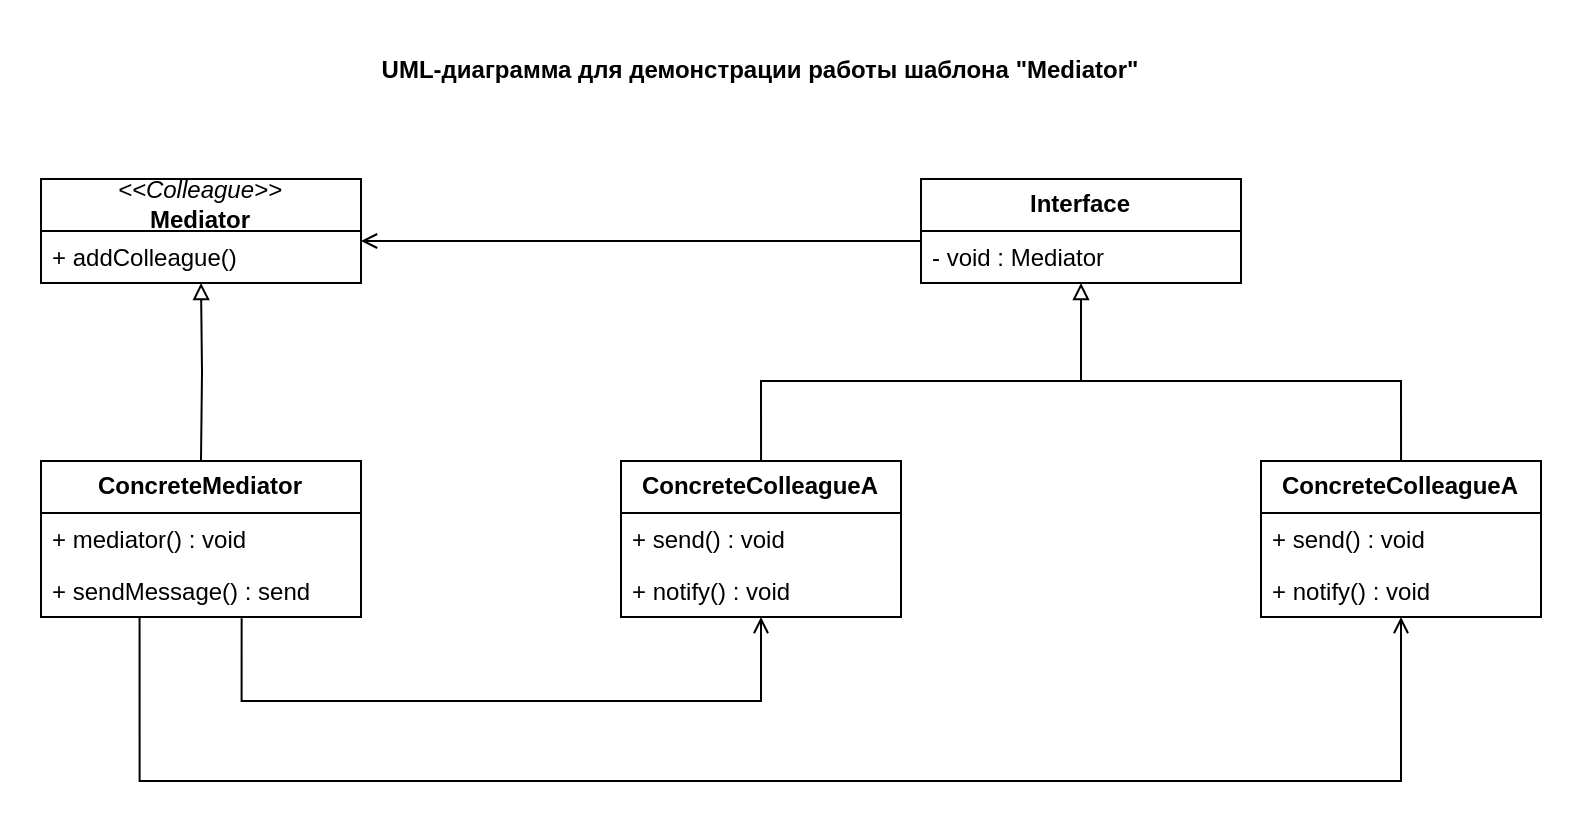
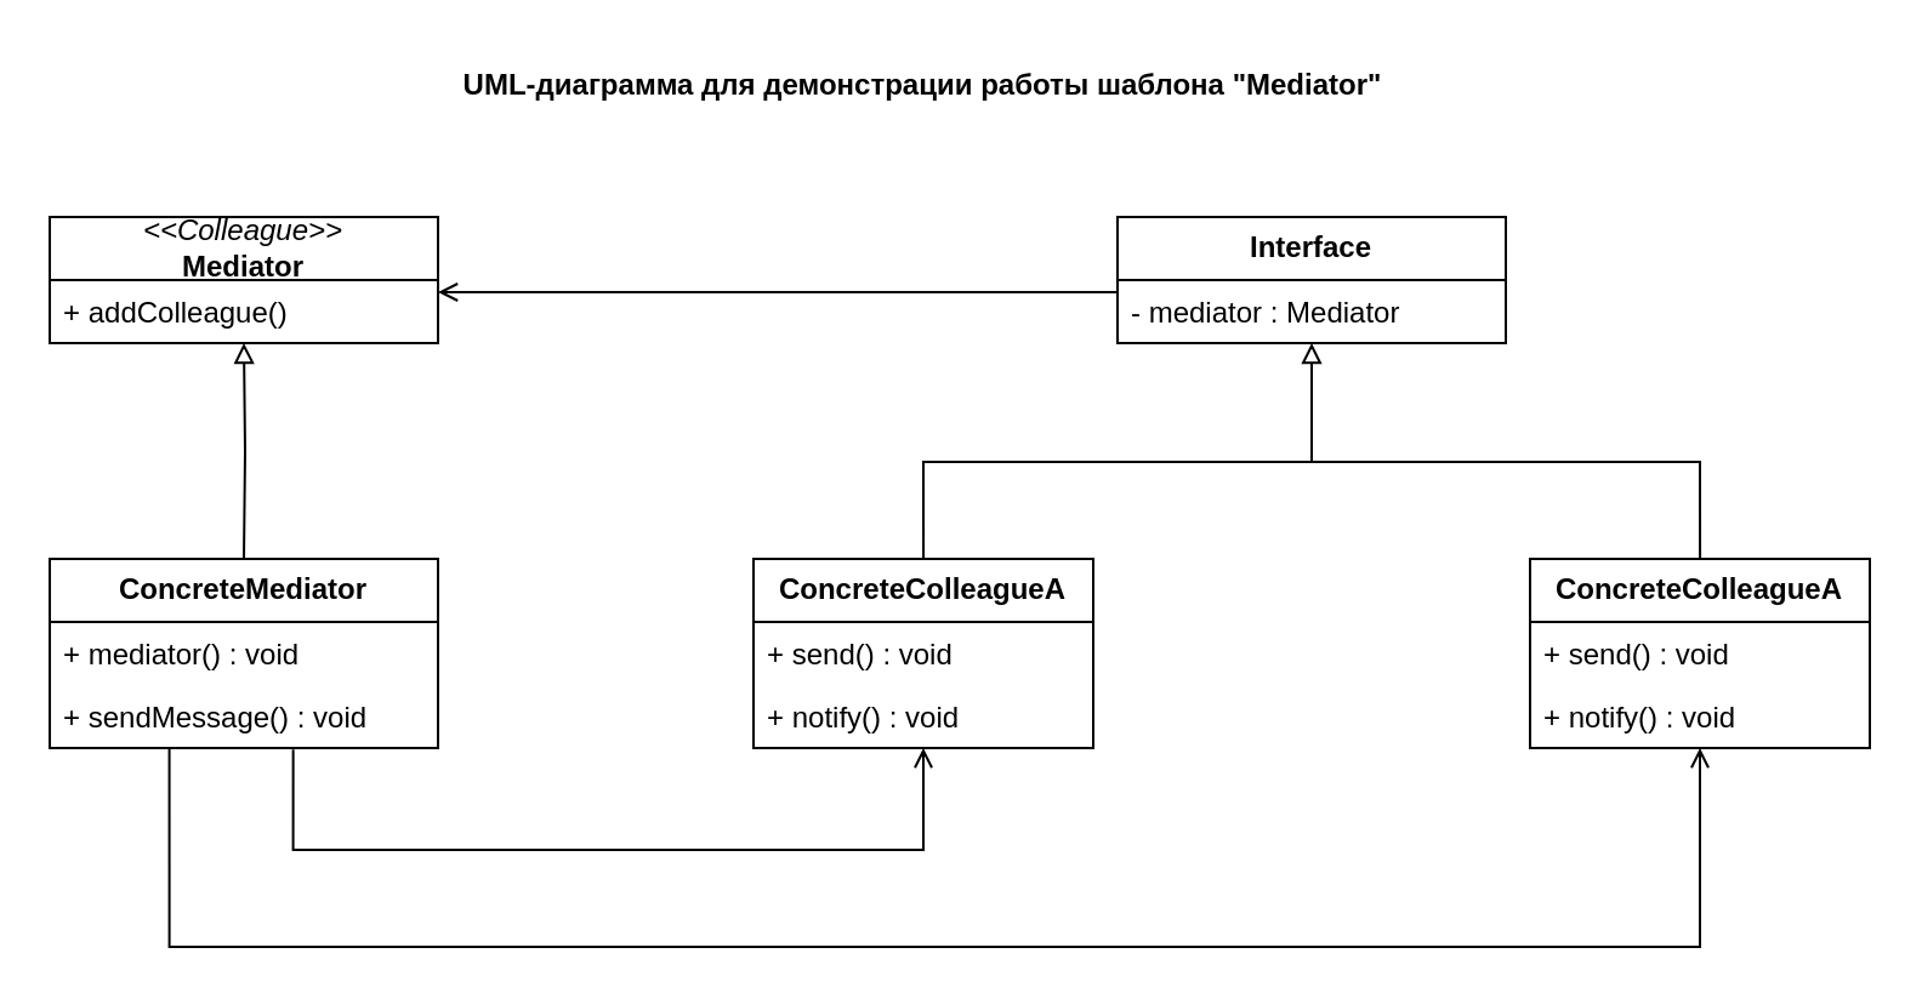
  <mxCell id="0" />
  <mxCell id="1" parent="0" />
  <mxCell id="2" style="edgeStyle=orthogonalEdgeStyle;rounded=0;orthogonalLoop=1;jettySize=auto;html=1;entryX=0.5;entryY=1;entryDx=0;entryDy=0;endArrow=block;endFill=0;" parent="1" target="8" edge="1"><mxGeometry relative="1" as="geometry"><mxPoint x="100" y="230" as="sourcePoint" /><mxPoint x="100" y="160" as="targetPoint" /></mxGeometry></mxCell>
  <mxCell id="3" style="edgeStyle=orthogonalEdgeStyle;rounded=0;orthogonalLoop=1;jettySize=auto;html=1;endArrow=open;endFill=0;exitX=0.627;exitY=1.024;exitDx=0;exitDy=0;exitPerimeter=0;" parent="1" source="20" target="14" edge="1"><mxGeometry relative="1" as="geometry"><Array as="points"><mxPoint x="120" y="350" /><mxPoint x="380" y="350" /></Array><mxPoint x="130.034" y="320" as="sourcePoint" /><mxPoint x="380" y="310" as="targetPoint" /></mxGeometry></mxCell>
  <mxCell id="4" style="edgeStyle=orthogonalEdgeStyle;rounded=0;orthogonalLoop=1;jettySize=auto;html=1;endArrow=open;endFill=0;exitX=0.308;exitY=0.997;exitDx=0;exitDy=0;exitPerimeter=0;" parent="1" source="20" target="17" edge="1"><mxGeometry relative="1" as="geometry"><Array as="points"><mxPoint x="69" y="390" /><mxPoint x="700" y="390" /></Array><mxPoint x="80" y="330" as="sourcePoint" /><mxPoint x="700" y="310" as="targetPoint" /></mxGeometry></mxCell>
  <mxCell id="5" style="edgeStyle=orthogonalEdgeStyle;rounded=0;orthogonalLoop=1;jettySize=auto;html=1;entryX=1;entryY=0.5;entryDx=0;entryDy=0;endArrow=open;endFill=0;" parent="1" edge="1"><mxGeometry relative="1" as="geometry"><mxPoint x="460" y="120.034" as="sourcePoint" /><mxPoint x="180" y="120" as="targetPoint" /></mxGeometry></mxCell>
  <mxCell id="6" style="edgeStyle=orthogonalEdgeStyle;rounded=0;orthogonalLoop=1;jettySize=auto;html=1;entryX=0.5;entryY=1;entryDx=0;entryDy=0;endArrow=block;endFill=0;strokeColor=default;" parent="1" target="10" edge="1"><mxGeometry relative="1" as="geometry"><mxPoint x="380.034" y="230" as="sourcePoint" /><mxPoint x="540" y="160" as="targetPoint" /><Array as="points"><mxPoint x="380" y="190" /><mxPoint x="540" y="190" /></Array></mxGeometry></mxCell>
  <mxCell id="7" style="edgeStyle=orthogonalEdgeStyle;rounded=0;orthogonalLoop=1;jettySize=auto;html=1;strokeColor=default;endArrow=none;endFill=0;" parent="1" edge="1"><mxGeometry relative="1" as="geometry"><mxPoint x="540" y="190" as="targetPoint" /><mxPoint x="700.034" y="230" as="sourcePoint" /><Array as="points"><mxPoint x="700" y="190" /></Array></mxGeometry></mxCell>
  <mxCell id="8" value="&lt;i&gt;&amp;lt;&amp;lt;Colleague&amp;gt;&amp;gt;&lt;/i&gt;&lt;br&gt;&lt;b&gt;Mediator&lt;/b&gt;" style="swimlane;fontStyle=0;childLayout=stackLayout;horizontal=1;startSize=26;fillColor=none;horizontalStack=0;resizeParent=1;resizeParentMax=0;resizeLast=0;collapsible=1;marginBottom=0;whiteSpace=wrap;html=1;" parent="1" vertex="1"><mxGeometry x="20" y="89" width="160" height="52" as="geometry" /></mxCell>
  <mxCell id="9" value="+ addColleague()" style="text;strokeColor=none;fillColor=none;align=left;verticalAlign=top;spacingLeft=4;spacingRight=4;overflow=hidden;rotatable=0;points=[[0,0.5],[1,0.5]];portConstraint=eastwest;whiteSpace=wrap;html=1;" parent="8" vertex="1"><mxGeometry y="26" width="160" height="26" as="geometry" /></mxCell>
  <mxCell id="10" value="&lt;b&gt;Interface&lt;/b&gt;" style="swimlane;fontStyle=0;childLayout=stackLayout;horizontal=1;startSize=26;fillColor=none;horizontalStack=0;resizeParent=1;resizeParentMax=0;resizeLast=0;collapsible=1;marginBottom=0;whiteSpace=wrap;html=1;" parent="1" vertex="1"><mxGeometry x="460" y="89" width="160" height="52" as="geometry" /></mxCell>
- <mxCell id="11" value="- void : Mediator" style="text;strokeColor=none;fillColor=none;align=left;verticalAlign=top;spacingLeft=4;spacingRight=4;overflow=hidden;rotatable=0;points=[[0,0.5],[1,0.5]];portConstraint=eastwest;whiteSpace=wrap;html=1;" parent="10" vertex="1"><mxGeometry y="26" width="160" height="26" as="geometry" /></mxCell>
+ <mxCell id="11" value="- mediator : Mediator" style="text;strokeColor=none;fillColor=none;align=left;verticalAlign=top;spacingLeft=4;spacingRight=4;overflow=hidden;rotatable=0;points=[[0,0.5],[1,0.5]];portConstraint=eastwest;whiteSpace=wrap;html=1;" parent="10" vertex="1"><mxGeometry y="26" width="160" height="26" as="geometry" /></mxCell>
  <mxCell id="12" value="&lt;b&gt;ConcreteColleagueA&lt;/b&gt;" style="swimlane;fontStyle=0;childLayout=stackLayout;horizontal=1;startSize=26;fillColor=none;horizontalStack=0;resizeParent=1;resizeParentMax=0;resizeLast=0;collapsible=1;marginBottom=0;whiteSpace=wrap;html=1;" parent="1" vertex="1"><mxGeometry x="310" y="230" width="140" height="78" as="geometry" /></mxCell>
  <mxCell id="13" value="+ send() : void" style="text;strokeColor=none;fillColor=none;align=left;verticalAlign=top;spacingLeft=4;spacingRight=4;overflow=hidden;rotatable=0;points=[[0,0.5],[1,0.5]];portConstraint=eastwest;whiteSpace=wrap;html=1;" parent="12" vertex="1"><mxGeometry y="26" width="140" height="26" as="geometry" /></mxCell>
  <mxCell id="14" value="+&amp;nbsp;notify() : void" style="text;strokeColor=none;fillColor=none;align=left;verticalAlign=top;spacingLeft=4;spacingRight=4;overflow=hidden;rotatable=0;points=[[0,0.5],[1,0.5]];portConstraint=eastwest;whiteSpace=wrap;html=1;" parent="12" vertex="1"><mxGeometry y="52" width="140" height="26" as="geometry" /></mxCell>
  <mxCell id="15" value="&lt;b&gt;ConcreteColleagueA&lt;/b&gt;" style="swimlane;fontStyle=0;childLayout=stackLayout;horizontal=1;startSize=26;fillColor=none;horizontalStack=0;resizeParent=1;resizeParentMax=0;resizeLast=0;collapsible=1;marginBottom=0;whiteSpace=wrap;html=1;" parent="1" vertex="1"><mxGeometry x="630" y="230" width="140" height="78" as="geometry" /></mxCell>
  <mxCell id="16" value="+ send() : void" style="text;strokeColor=none;fillColor=none;align=left;verticalAlign=top;spacingLeft=4;spacingRight=4;overflow=hidden;rotatable=0;points=[[0,0.5],[1,0.5]];portConstraint=eastwest;whiteSpace=wrap;html=1;" parent="15" vertex="1"><mxGeometry y="26" width="140" height="26" as="geometry" /></mxCell>
  <mxCell id="17" value="+&amp;nbsp;notify() : void" style="text;strokeColor=none;fillColor=none;align=left;verticalAlign=top;spacingLeft=4;spacingRight=4;overflow=hidden;rotatable=0;points=[[0,0.5],[1,0.5]];portConstraint=eastwest;whiteSpace=wrap;html=1;" parent="15" vertex="1"><mxGeometry y="52" width="140" height="26" as="geometry" /></mxCell>
  <mxCell id="18" value="&lt;b&gt;ConcreteMediator&lt;/b&gt;" style="swimlane;fontStyle=0;childLayout=stackLayout;horizontal=1;startSize=26;fillColor=none;horizontalStack=0;resizeParent=1;resizeParentMax=0;resizeLast=0;collapsible=1;marginBottom=0;whiteSpace=wrap;html=1;" parent="1" vertex="1"><mxGeometry x="20" y="230" width="160" height="78" as="geometry" /></mxCell>
  <mxCell id="19" value="+&amp;nbsp;mediator() : void" style="text;strokeColor=none;fillColor=none;align=left;verticalAlign=top;spacingLeft=4;spacingRight=4;overflow=hidden;rotatable=0;points=[[0,0.5],[1,0.5]];portConstraint=eastwest;whiteSpace=wrap;html=1;" parent="18" vertex="1"><mxGeometry y="26" width="160" height="26" as="geometry" /></mxCell>
- <mxCell id="20" value="+&amp;nbsp;sendMessage() : send" style="text;strokeColor=none;fillColor=none;align=left;verticalAlign=top;spacingLeft=4;spacingRight=4;overflow=hidden;rotatable=0;points=[[0,0.5],[1,0.5]];portConstraint=eastwest;whiteSpace=wrap;html=1;" parent="18" vertex="1"><mxGeometry y="52" width="160" height="26" as="geometry" /></mxCell>
+ <mxCell id="20" value="+&amp;nbsp;sendMessage() : void" style="text;strokeColor=none;fillColor=none;align=left;verticalAlign=top;spacingLeft=4;spacingRight=4;overflow=hidden;rotatable=0;points=[[0,0.5],[1,0.5]];portConstraint=eastwest;whiteSpace=wrap;html=1;" parent="18" vertex="1"><mxGeometry y="52" width="160" height="26" as="geometry" /></mxCell>
  <mxCell id="21" value="UML-диаграмма для демонстрации работы шаблона &quot;Mediator&quot;" style="text;html=1;strokeColor=none;fillColor=none;align=center;verticalAlign=middle;whiteSpace=wrap;rounded=0;fontStyle=1" vertex="1" parent="1"><mxGeometry x="165" y="20" width="430" height="30" as="geometry" /></mxCell>
